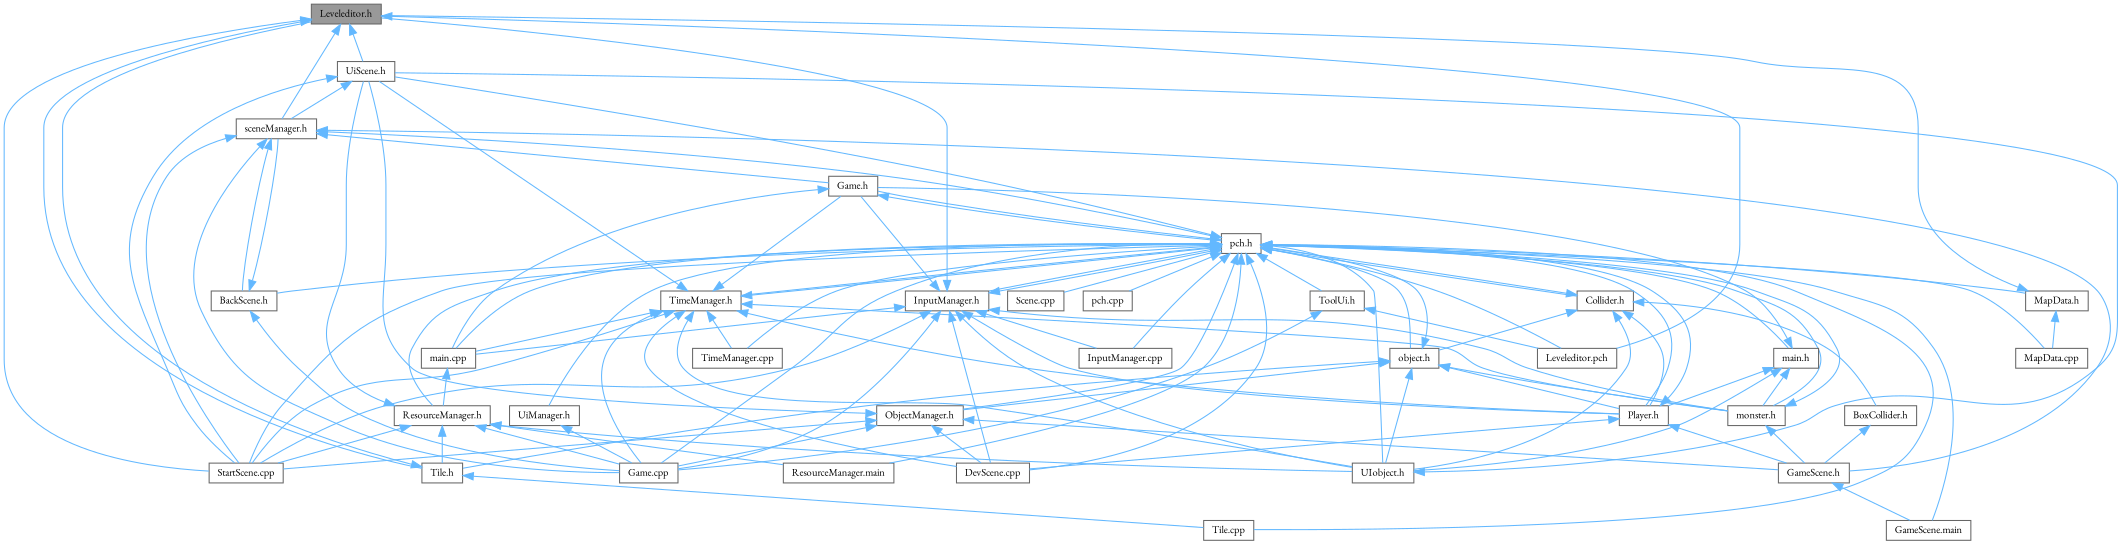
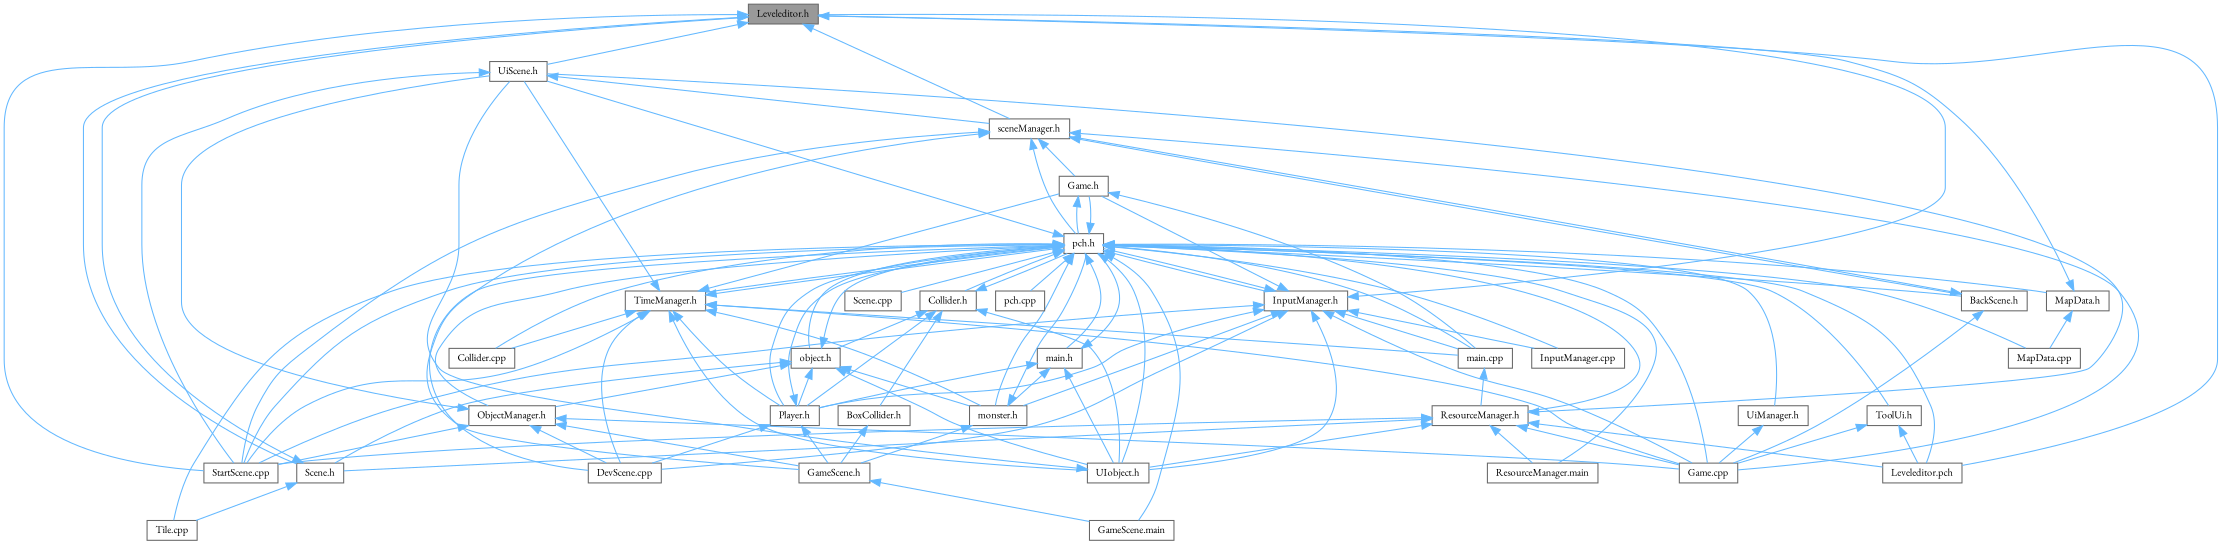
  digraph {
    fontname="EB Garamond"
    node [color=grey40 fillcolor=white fontname="EB Garamond" fontsize=10 shape=box style=filled]
    edge [color=steelblue1 dir=back fontname="EB Garamond" fontsize=10 labelfontname=Helvetica labelfontsize=10 style=solid]
    n1 [color=gray40 fillcolor=grey60 fontcolor=black height=0.2 label="Leveleditor.h" width=0.4]
    n2 [height=0.2 label="Leveleditor.pch" width=0.4]
    n3 [height=0.2 label="StartScene.cpp" width=0.4]
-   n4 [height=0.2 label="Tile.h" width=0.4]
+   n4 [height=0.2 label="Scene.h" width=0.4]
    n5 [height=0.2 label="UiScene.h" width=0.4]
    n6 [height=0.2 label="sceneManager.h" width=0.4]
    n7 [height=0.2 label="Tile.cpp" width=0.4]
    n8 [height=0.2 label="BackScene.h" width=0.4]
    n9 [height=0.2 label="Game.cpp" width=0.4]
    n10 [height=0.2 label="Game.h" width=0.4]
    n11 [height=0.2 label="pch.h" width=0.4]
    n12 [height=0.2 label="GameScene.h" width=0.4]
    n13 [height=0.2 label="main.cpp" width=0.4]
    n14 [height=0.2 label="Collider.h" width=0.4]
    n15 [height=0.2 label="GameScene.main" width=0.4]
    n16 [height=0.2 label="Player.h" width=0.4]
    n17 [height=0.2 label="DevScene.cpp" width=0.4]
    n18 [height=0.2 label="UIobject.h" width=0.4]
    n19 [height=0.2 label="object.h" width=0.4]
    n20 [height=0.2 label="ObjectManager.h" width=0.4]
    n21 [height=0.2 label="monster.h" width=0.4]
    n22 [height=0.2 label="InputManager.cpp" width=0.4]
    n23 [height=0.2 label="InputManager.h" width=0.4]
    n24 [height=0.2 label="MapData.cpp" width=0.4]
    n25 [height=0.2 label="MapData.h" width=0.4]
    n26 [height=0.2 label="ResourceManager.main" width=0.4]
    n27 [height=0.2 label="ResourceManager.h" width=0.4]
    n28 [height=0.2 label="Scene.cpp" width=0.4]
-   n29 [height=0.2 label="TimeManager.cpp" width=0.4]
+   n29 [height=0.2 label="Collider.cpp" width=0.4]
    n30 [height=0.2 label="TimeManager.h" width=0.4]
    n31 [height=0.2 label="ToolUi.h" width=0.4]
    n32 [height=0.2 label="UiManager.h" width=0.4]
    n33 [height=0.2 label="pch.cpp" width=0.4]
    n34 [height=0.2 label="main.h" width=0.4]
    n35 [height=0.2 label="BoxCollider.h" width=0.4]
    n1 -> n2
    n1 -> n3
    n1 -> n4
    n1 -> n5
    n1 -> n6
    n4 -> n1
    n4 -> n7
    n5 -> n3
    n5 -> n6
    n6 -> n3
    n6 -> n8
    n6 -> n9
    n6 -> n10
    n6 -> n11
    n6 -> n12
    n8 -> n6
    n8 -> n9
    n10 -> n11
    n10 -> n13
    n11 -> n2
    n11 -> n3
    n11 -> n5
    n11 -> n7
    n11 -> n8
    n11 -> n9
    n11 -> n10
    n11 -> n13
    n11 -> n14
    n11 -> n15
    n11 -> n16
    n11 -> n17
    n11 -> n18
    n11 -> n19
    n11 -> n20
    n11 -> n21
    n11 -> n22
    n11 -> n23
    n11 -> n24
    n11 -> n25
    n11 -> n26
    n11 -> n27
    n11 -> n28
    n11 -> n29
    n11 -> n30
    n11 -> n31
    n11 -> n32
    n11 -> n33
    n11 -> n34
    n12 -> n15
    n13 -> n27
    n14 -> n11
    n14 -> n16
    n14 -> n18
    n14 -> n19
    n14 -> n35
    n16 -> n11
    n16 -> n12
    n16 -> n17
    n18 -> n5
    n19 -> n4
    n19 -> n11
    n19 -> n16
    n19 -> n18
    n19 -> n20
    n19 -> n21
    n20 -> n3
    n20 -> n5
    n20 -> n9
    n20 -> n12
    n20 -> n17
    n21 -> n11
    n21 -> n12
    n23 -> n1
    n23 -> n3
    n23 -> n9
    n23 -> n10
    n23 -> n11
    n23 -> n13
    n23 -> n16
    n23 -> n17
    n23 -> n18
    n23 -> n21
    n23 -> n22
    n25 -> n1
    n25 -> n24
+   n27 -> n2
    n27 -> n3
    n27 -> n4
    n27 -> n5
    n27 -> n9
    n27 -> n18
    n27 -> n26
    n30 -> n3
    n30 -> n5
    n30 -> n9
    n30 -> n10
    n30 -> n11
    n30 -> n13
    n30 -> n16
    n30 -> n17
    n30 -> n18
    n30 -> n21
    n30 -> n29
    n31 -> n2
    n31 -> n9
    n32 -> n9
-   n34 -> n10
+   n34 -> n11
    n34 -> n16
    n34 -> n18
    n34 -> n21
    n35 -> n12
  }
